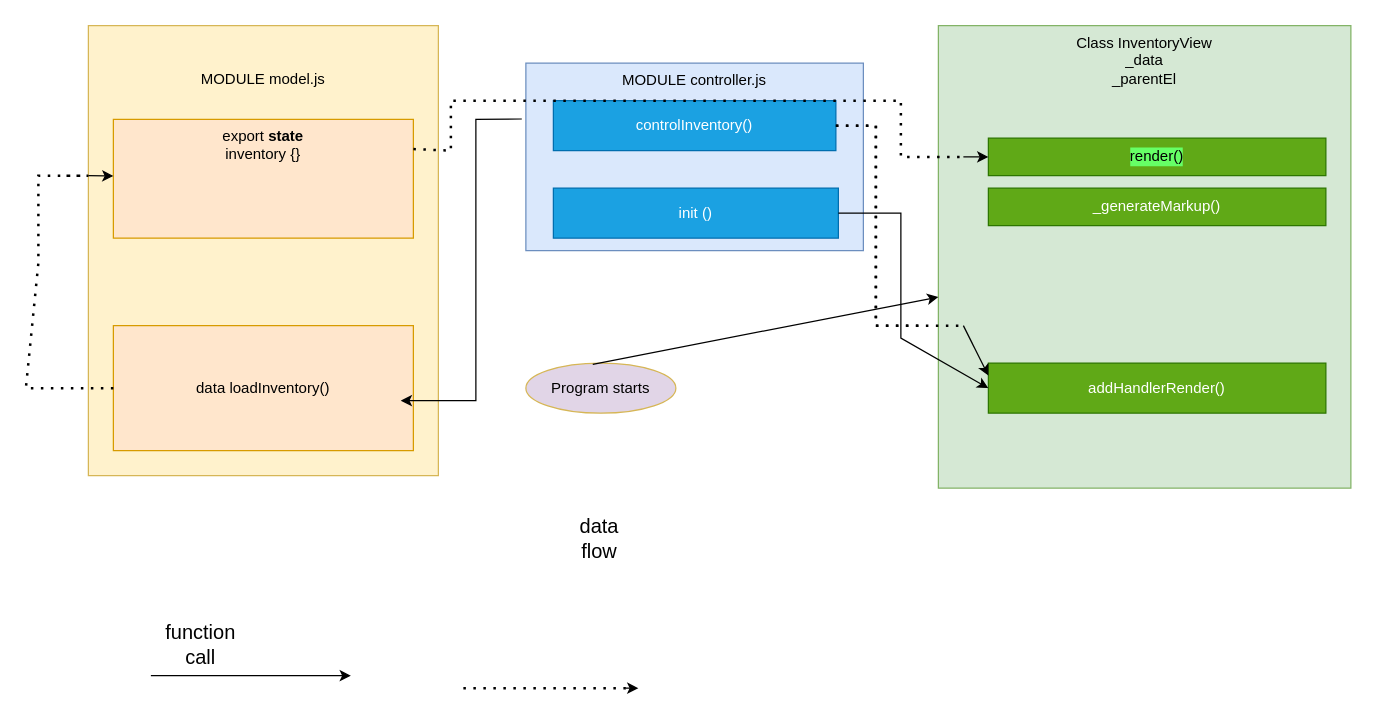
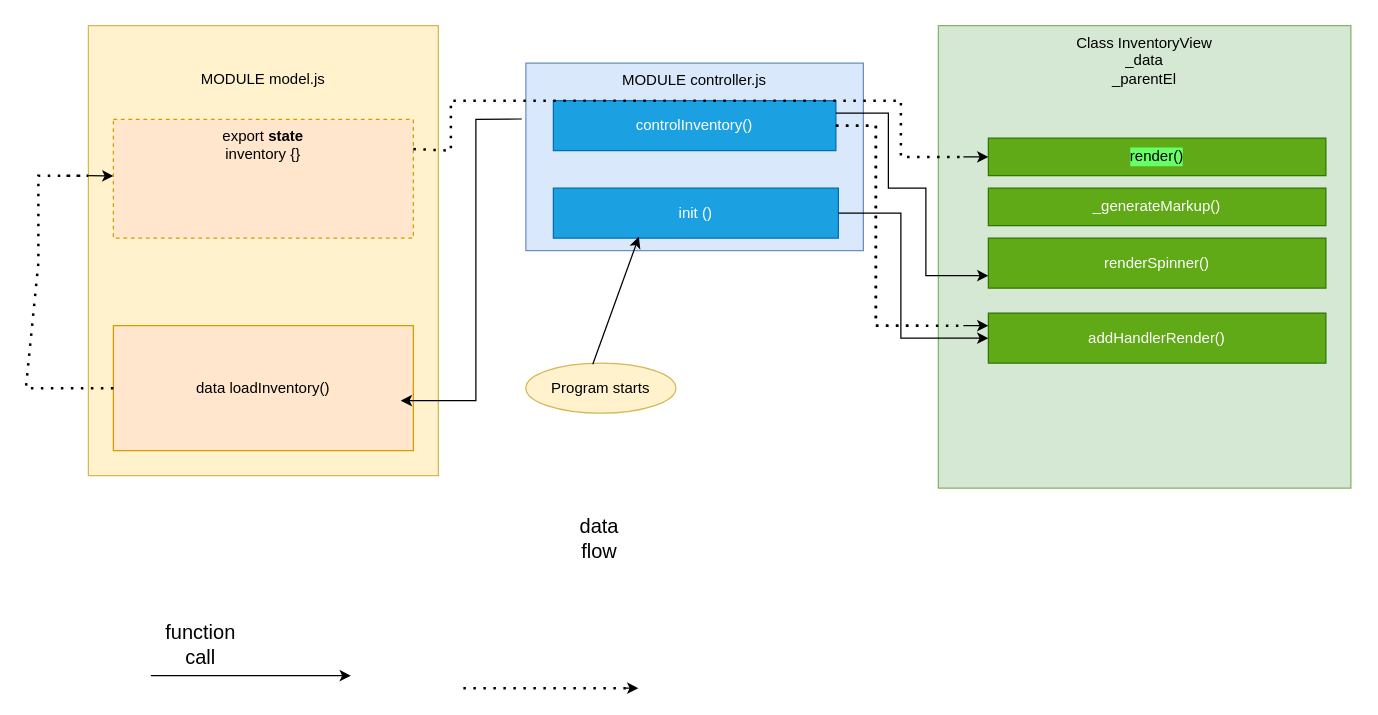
  <mxCell id="0" />
  <mxCell id="1" parent="0" />
  <mxCell id="2" value="MODULE controller.js&lt;br&gt;" style="rounded=0;whiteSpace=wrap;html=1;fillColor=#dae8fc;strokeColor=#6c8ebf;verticalAlign=top;" parent="1" vertex="1"><mxGeometry x="420" y="50" width="270" height="150" as="geometry" /></mxCell>
  <mxCell id="3" value="Class InventoryView&lt;br&gt;_data&lt;br&gt;_parentEl&lt;br&gt;&lt;br&gt;" style="rounded=0;whiteSpace=wrap;html=1;fillColor=#d5e8d4;strokeColor=#82b366;verticalAlign=top;" parent="1" vertex="1"><mxGeometry x="750" y="20" width="330" height="370" as="geometry" /></mxCell>
  <mxCell id="4" value="&lt;br&gt;&lt;br&gt;MODULE model.js&lt;br&gt;" style="rounded=0;whiteSpace=wrap;html=1;fillColor=#fff2cc;strokeColor=#d6b656;labelPosition=center;verticalLabelPosition=middle;align=center;verticalAlign=top;" parent="1" vertex="1"><mxGeometry x="70" y="20" width="280" height="360" as="geometry" /></mxCell>
- <mxCell id="5" value="export &lt;b&gt;state&lt;/b&gt;&lt;br&gt;inventory {}" style="rounded=0;whiteSpace=wrap;html=1;fillColor=#ffe6cc;strokeColor=#d79b00;verticalAlign=top;" parent="1" vertex="1"><mxGeometry x="90" y="95" width="240" height="95" as="geometry" /></mxCell>
+ <mxCell id="5" value="export &lt;b&gt;state&lt;/b&gt;&lt;br&gt;inventory {}" style="rounded=0;whiteSpace=wrap;html=1;fillColor=#ffe6cc;strokeColor=#d79b00;verticalAlign=top;dashed=1;" parent="1" vertex="1"><mxGeometry x="90" y="95" width="240" height="95" as="geometry" /></mxCell>
  <mxCell id="6" value="data loadInventory()" style="rounded=0;whiteSpace=wrap;html=1;fillColor=#ffe6cc;strokeColor=#d79b00;" parent="1" vertex="1"><mxGeometry x="90" y="260" width="240" height="100" as="geometry" /></mxCell>
  <mxCell id="7" value="" style="endArrow=classic;html=1;rounded=0;entryX=0.958;entryY=0.6;entryDx=0;entryDy=0;entryPerimeter=0;exitX=-0.012;exitY=0.298;exitDx=0;exitDy=0;exitPerimeter=0;" parent="1" source="2" target="6" edge="1"><mxGeometry width="50" height="50" relative="1" as="geometry"><mxPoint x="380" y="160" as="sourcePoint" /><mxPoint x="730" y="140" as="targetPoint" /><Array as="points"><mxPoint x="380" y="95" /><mxPoint x="380" y="320" /></Array></mxGeometry></mxCell>
- <mxCell id="8" value="Program starts" style="ellipse;whiteSpace=wrap;html=1;rounded=1;fillColor=#e1d5e7;strokeColor=#d6b656;" parent="1" vertex="1"><mxGeometry x="420" y="290" width="120" height="40" as="geometry" /></mxCell>
+ <mxCell id="8" value="Program starts" style="ellipse;whiteSpace=wrap;html=1;rounded=1;fillColor=#fff2cc;strokeColor=#d6b656;" parent="1" vertex="1"><mxGeometry x="420" y="290" width="120" height="40" as="geometry" /></mxCell>
  <mxCell id="9" value="controlInventory()" style="rounded=0;whiteSpace=wrap;html=1;fillColor=#1ba1e2;fontColor=#ffffff;strokeColor=#006EAF;" parent="1" vertex="1"><mxGeometry x="442" y="80" width="226" height="40" as="geometry" /></mxCell>
  <mxCell id="10" value="init ()" style="rounded=0;whiteSpace=wrap;html=1;fillColor=#1ba1e2;fontColor=#ffffff;strokeColor=#006EAF;" parent="1" vertex="1"><mxGeometry x="442" y="150" width="228" height="40" as="geometry" /></mxCell>
- <mxCell id="11" value="" style="endArrow=classic;html=1;rounded=0;exitX=0.446;exitY=0.023;exitDx=0;exitDy=0;exitPerimeter=0;" parent="1" source="8" target="3" edge="1"><mxGeometry width="50" height="50" relative="1" as="geometry"><mxPoint x="500" y="230" as="sourcePoint" /><mxPoint x="550" y="180" as="targetPoint" /></mxGeometry></mxCell>
+ <mxCell id="11" value="" style="endArrow=classic;html=1;rounded=0;entryX=0.3;entryY=0.975;entryDx=0;entryDy=0;entryPerimeter=0;exitX=0.446;exitY=0.023;exitDx=0;exitDy=0;exitPerimeter=0;" parent="1" source="8" target="10" edge="1"><mxGeometry width="50" height="50" relative="1" as="geometry"><mxPoint x="500" y="230" as="sourcePoint" /><mxPoint x="550" y="180" as="targetPoint" /></mxGeometry></mxCell>
  <mxCell id="12" value="&lt;span style=&quot;color: rgb(0, 0, 0); font-family: Helvetica; font-size: 12px; font-style: normal; font-variant-ligatures: normal; font-variant-caps: normal; font-weight: 400; letter-spacing: normal; orphans: 2; text-align: center; text-indent: 0px; text-transform: none; widows: 2; word-spacing: 0px; -webkit-text-stroke-width: 0px; text-decoration-thickness: initial; text-decoration-style: initial; text-decoration-color: initial; float: none; display: inline !important;&quot;&gt;render()&lt;/span&gt;" style="rounded=0;whiteSpace=wrap;html=1;fillColor=#60a917;fontColor=#ffffff;strokeColor=#2D7600;verticalAlign=middle;labelBackgroundColor=#66FF66;" parent="1" vertex="1"><mxGeometry x="790" y="110" width="270" height="30" as="geometry" /></mxCell>
  <mxCell id="13" value="_generateMarkup()" style="rounded=0;whiteSpace=wrap;html=1;fillColor=#60a917;fontColor=#ffffff;strokeColor=#2D7600;" parent="1" vertex="1"><mxGeometry x="790" y="150" width="270" height="30" as="geometry" /></mxCell>
- <mxCell id="15" value="addHandlerRender()" style="rounded=0;whiteSpace=wrap;html=1;fillColor=#60a917;fontColor=#ffffff;strokeColor=#2D7600;" parent="1" vertex="1"><mxGeometry x="790" y="290" width="270" height="40" as="geometry" /></mxCell>
+ <mxCell id="14" value="renderSpinner()" style="rounded=0;whiteSpace=wrap;html=1;fillColor=#60a917;fontColor=#ffffff;strokeColor=#2D7600;" parent="1" vertex="1"><mxGeometry x="790" y="190" width="270" height="40" as="geometry" /></mxCell>
+ <mxCell id="15" value="addHandlerRender()" style="rounded=0;whiteSpace=wrap;html=1;fillColor=#60a917;fontColor=#ffffff;strokeColor=#2D7600;" parent="1" vertex="1"><mxGeometry x="790" y="250" width="270" height="40" as="geometry" /></mxCell>
  <mxCell id="16" value="" style="endArrow=none;dashed=1;html=1;dashPattern=1 3;strokeWidth=2;rounded=0;fontSize=16;exitX=0;exitY=0.5;exitDx=0;exitDy=0;" parent="1" source="6" edge="1"><mxGeometry width="50" height="50" relative="1" as="geometry"><mxPoint x="510" y="250" as="sourcePoint" /><mxPoint x="50" y="140" as="targetPoint" /><Array as="points"><mxPoint x="20" y="310" /><mxPoint x="30" y="210" /><mxPoint x="30" y="140" /><mxPoint x="70" y="140" /></Array></mxGeometry></mxCell>
  <mxCell id="17" value="" style="endArrow=classic;html=1;rounded=0;fontSize=16;" parent="1" edge="1"><mxGeometry width="50" height="50" relative="1" as="geometry"><mxPoint x="120" y="540" as="sourcePoint" /><mxPoint x="280" y="540" as="targetPoint" /></mxGeometry></mxCell>
  <mxCell id="18" value="function call" style="text;html=1;strokeColor=none;fillColor=none;align=center;verticalAlign=middle;whiteSpace=wrap;rounded=0;fontSize=16;" parent="1" vertex="1"><mxGeometry x="130" y="500" width="60" height="30" as="geometry" /></mxCell>
  <mxCell id="19" value="" style="endArrow=none;dashed=1;html=1;dashPattern=1 3;strokeWidth=2;rounded=0;fontSize=16;" parent="1" edge="1"><mxGeometry width="50" height="50" relative="1" as="geometry"><mxPoint x="370" y="550" as="sourcePoint" /><mxPoint x="500" y="550" as="targetPoint" /></mxGeometry></mxCell>
  <mxCell id="20" value="" style="endArrow=classic;html=1;rounded=0;fontSize=16;" parent="1" edge="1"><mxGeometry width="50" height="50" relative="1" as="geometry"><mxPoint x="500" y="550" as="sourcePoint" /><mxPoint x="510" y="550" as="targetPoint" /></mxGeometry></mxCell>
  <mxCell id="21" value="data flow" style="text;html=1;strokeColor=none;fillColor=none;align=center;verticalAlign=middle;whiteSpace=wrap;rounded=0;fontSize=16;" parent="1" vertex="1"><mxGeometry x="449" y="415" width="60" height="30" as="geometry" /></mxCell>
  <mxCell id="22" value="" style="endArrow=classic;html=1;rounded=0;fontSize=16;" parent="1" target="5" edge="1"><mxGeometry width="50" height="50" relative="1" as="geometry"><mxPoint x="70" y="140" as="sourcePoint" /><mxPoint x="180" y="170" as="targetPoint" /></mxGeometry></mxCell>
  <mxCell id="23" value="" style="endArrow=none;dashed=1;html=1;dashPattern=1 3;strokeWidth=2;rounded=0;fontSize=16;exitX=1;exitY=0.25;exitDx=0;exitDy=0;" parent="1" source="5" edge="1"><mxGeometry width="50" height="50" relative="1" as="geometry"><mxPoint x="520" y="280" as="sourcePoint" /><mxPoint x="770" y="125" as="targetPoint" /><Array as="points"><mxPoint x="360" y="120" /><mxPoint x="360" y="80" /><mxPoint x="390" y="80" /><mxPoint x="620" y="80" /><mxPoint x="720" y="80" /><mxPoint x="720" y="125" /></Array></mxGeometry></mxCell>
  <mxCell id="24" value="" style="endArrow=classic;html=1;rounded=0;fontSize=16;entryX=0;entryY=0.5;entryDx=0;entryDy=0;" parent="1" target="12" edge="1"><mxGeometry width="50" height="50" relative="1" as="geometry"><mxPoint x="770" y="125" as="sourcePoint" /><mxPoint x="750" y="120" as="targetPoint" /></mxGeometry></mxCell>
  <mxCell id="25" value="" style="endArrow=classic;html=1;rounded=0;exitX=1;exitY=0.5;exitDx=0;exitDy=0;entryX=0;entryY=0.5;entryDx=0;entryDy=0;" edge="1" parent="1" source="10" target="15"><mxGeometry width="50" height="50" relative="1" as="geometry"><mxPoint x="670" y="190" as="sourcePoint" /><mxPoint x="720" y="140" as="targetPoint" /><Array as="points"><mxPoint x="720" y="170" /><mxPoint x="720" y="270" /></Array></mxGeometry></mxCell>
  <mxCell id="26" value="" style="endArrow=none;dashed=1;html=1;dashPattern=1 3;strokeWidth=2;rounded=0;exitX=1;exitY=0.5;exitDx=0;exitDy=0;" edge="1" parent="1" source="9"><mxGeometry width="50" height="50" relative="1" as="geometry"><mxPoint x="670" y="190" as="sourcePoint" /><mxPoint x="740" y="260" as="targetPoint" /><Array as="points"><mxPoint x="700" y="100" /><mxPoint x="700" y="260" /></Array></mxGeometry></mxCell>
  <mxCell id="27" value="" style="endArrow=none;dashed=1;html=1;dashPattern=1 3;strokeWidth=2;rounded=0;exitX=1;exitY=0.5;exitDx=0;exitDy=0;" edge="1" parent="1" source="9"><mxGeometry width="50" height="50" relative="1" as="geometry"><mxPoint x="670" y="190" as="sourcePoint" /><mxPoint x="770" y="260" as="targetPoint" /><Array as="points"><mxPoint x="700" y="100" /><mxPoint x="700" y="260" /><mxPoint x="770" y="260" /></Array></mxGeometry></mxCell>
  <mxCell id="28" value="" style="endArrow=classic;html=1;rounded=0;entryX=0;entryY=0.25;entryDx=0;entryDy=0;" edge="1" parent="1" target="15"><mxGeometry width="50" height="50" relative="1" as="geometry"><mxPoint x="770" y="260" as="sourcePoint" /><mxPoint x="780" y="230" as="targetPoint" /></mxGeometry></mxCell>
+ <mxCell id="29" value="" style="endArrow=classic;html=1;rounded=0;entryX=0;entryY=0.75;entryDx=0;entryDy=0;exitX=1;exitY=0.25;exitDx=0;exitDy=0;" edge="1" parent="1" source="9" target="14"><mxGeometry width="50" height="50" relative="1" as="geometry"><mxPoint x="690" y="220" as="sourcePoint" /><mxPoint x="750" y="170" as="targetPoint" /><Array as="points"><mxPoint x="710" y="90" /><mxPoint x="710" y="150" /><mxPoint x="740" y="150" /><mxPoint x="740" y="220" /></Array></mxGeometry></mxCell>
